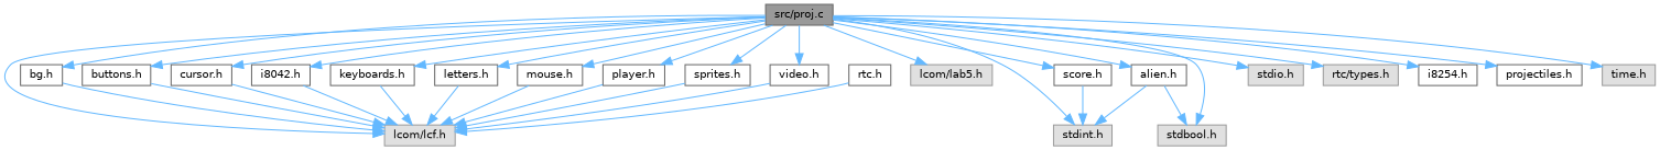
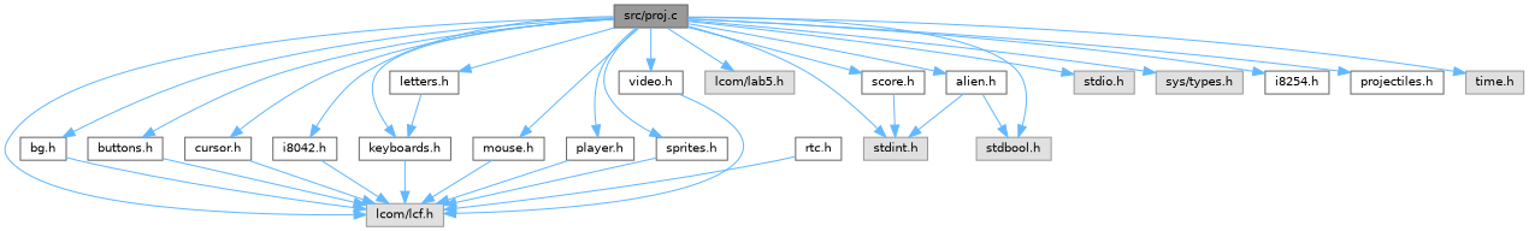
  digraph {
    node [color=grey40 fillcolor=white fontname=Helvetica fontsize=10 shape=box style=filled]
    edge [color=steelblue1 fontname=Helvetica fontsize=10 labelfontname=Helvetica labelfontsize=10 style=solid]
    n1 [color=gray40 fillcolor=grey60 fontcolor=black height=0.2 label="src/proj.c" width=0.4]
    n2 [color=grey60 fillcolor="#E0E0E0" height=0.2 label="lcom/lcf.h" width=0.4]
    n3 [color=grey60 fillcolor="#E0E0E0" height=0.2 label="lcom/lab5.h" width=0.4]
    n4 [color=grey60 fillcolor="#E0E0E0" height=0.2 label="stdint.h" width=0.4]
    n5 [color=grey60 fillcolor="#E0E0E0" height=0.2 label="stdio.h" width=0.4]
-   n6 [color=grey60 fillcolor="#E0E0E0" height=0.2 label="rtc/types.h" width=0.4]
+   n6 [color=grey60 fillcolor="#E0E0E0" height=0.2 label="sys/types.h" width=0.4]
    n7 [height=0.2 label="alien.h" width=0.4]
    n8 [height=0.2 label="bg.h" width=0.4]
    n9 [height=0.2 label="buttons.h" width=0.4]
    n10 [height=0.2 label="cursor.h" width=0.4]
    n11 [height=0.2 label="i8042.h" width=0.4]
    n12 [height=0.2 label="i8254.h" width=0.4]
    n13 [height=0.2 label="keyboards.h" width=0.4]
    n14 [height=0.2 label="letters.h" width=0.4]
    n15 [height=0.2 label="mouse.h" width=0.4]
    n16 [height=0.2 label="player.h" width=0.4]
    n17 [height=0.2 label="projectiles.h" width=0.4]
    n18 [height=0.2 label="score.h" width=0.4]
    n19 [height=0.2 label="sprites.h" width=0.4]
    n20 [color=grey60 fillcolor="#E0E0E0" height=0.2 label="time.h" width=0.4]
    n21 [height=0.2 label="video.h" width=0.4]
    n22 [color=grey60 fillcolor="#E0E0E0" height=0.2 label="stdbool.h" width=0.4]
    n23 [height=0.2 label="rtc.h" width=0.4]
    n1 -> n2
    n1 -> n3
    n1 -> n4
    n1 -> n5
    n1 -> n6
    n1 -> n7
    n1 -> n8
    n1 -> n9
    n1 -> n10
    n1 -> n11
    n1 -> n12
    n1 -> n13
    n1 -> n14
    n1 -> n15
    n1 -> n16
    n1 -> n17
    n1 -> n18
    n1 -> n19
    n1 -> n20
    n1 -> n21
    n1 -> n22
    n7 -> n4
    n7 -> n22
    n8 -> n2
    n9 -> n2
    n10 -> n2
    n11 -> n2
    n13 -> n2
-   n14 -> n2
+   n14 -> n13
    n15 -> n2
    n16 -> n2
    n18 -> n4
    n19 -> n2
    n21 -> n2
    n23 -> n2
  }
